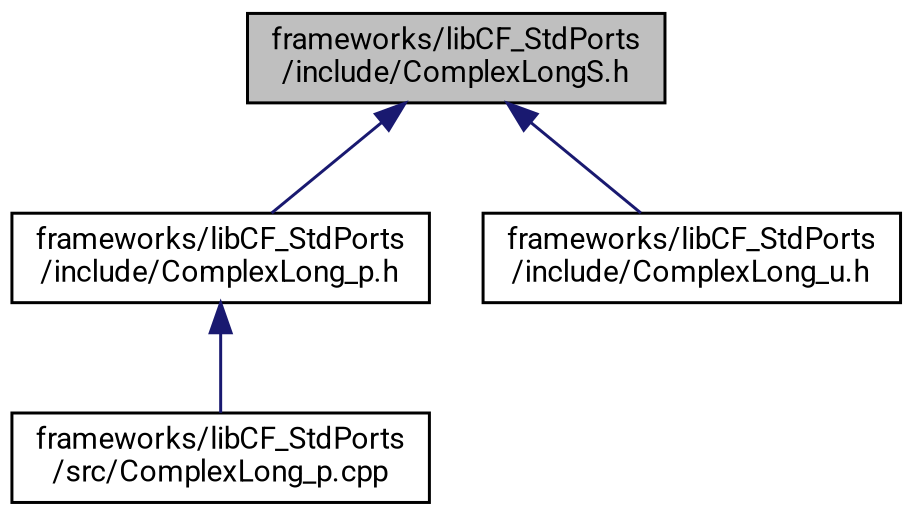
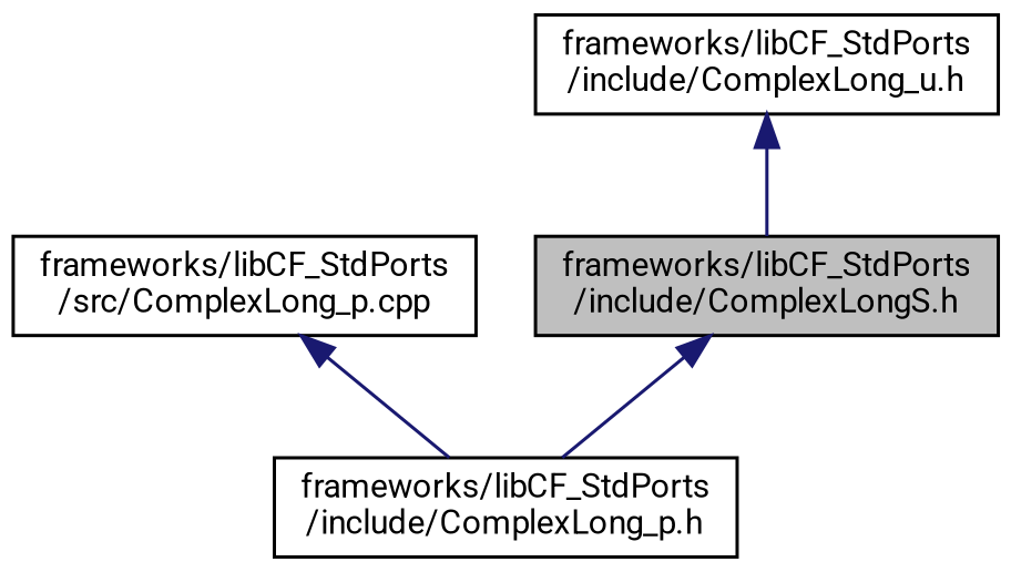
  digraph {
    fontname=Roboto
    node [color=black fillcolor=white fontname=Roboto fontsize=10 shape=record style=filled]
    edge [color=midnightblue dir=back fontname=Roboto fontsize=10 labelfontname=Helvetica labelfontsize=10 style=solid]
    n1 [fillcolor=grey75 fontcolor=black height=0.2 label="frameworks/libCF_StdPorts\l/include/ComplexLongS.h" width=0.4]
    n2 [height=0.2 label="frameworks/libCF_StdPorts\l/include/ComplexLong_p.h" width=0.4]
    n3 [height=0.2 label="frameworks/libCF_StdPorts\l/include/ComplexLong_u.h" width=0.4]
    n4 [height=0.2 label="frameworks/libCF_StdPorts\l/src/ComplexLong_p.cpp" width=0.4]
    n1 -> n2
-   n1 -> n3
-   n2 -> n4
+   n3 -> n1
+   n4 -> n2
  }
